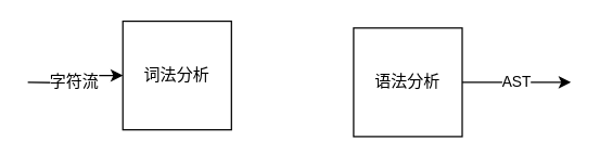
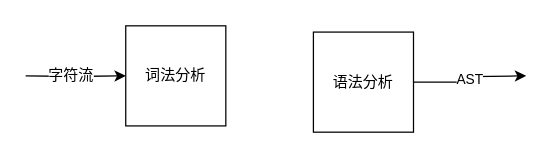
  <mxCell id="0" />
  <mxCell id="1" parent="0" />
  <mxCell id="2" value="" style="edgeStyle=orthogonalEdgeStyle;rounded=0;orthogonalLoop=1;jettySize=auto;html=1;" parent="1" target="4" edge="1"><mxGeometry relative="1" as="geometry"><mxPoint x="20" y="60" as="sourcePoint" /></mxGeometry></mxCell>
  <mxCell id="3" value="字符流" style="text;html=1;align=center;verticalAlign=middle;resizable=0;points=[];;labelBackgroundColor=#ffffff;" parent="2" vertex="1" connectable="0"><mxGeometry x="-0.125" y="1" relative="1" as="geometry"><mxPoint as="offset" /></mxGeometry></mxCell>
- <mxCell id="4" value="词法分析" style="whiteSpace=wrap;html=1;aspect=fixed;" parent="1" vertex="1"><mxGeometry x="90" y="15" width="80" height="80" as="geometry" /></mxCell>
+ <mxCell id="4" value="词法分析" style="whiteSpace=wrap;html=1;aspect=fixed;" parent="1" vertex="1"><mxGeometry x="100" y="20" width="80" height="80" as="geometry" /></mxCell>
  <mxCell id="5" value="AST" style="edgeStyle=orthogonalEdgeStyle;rounded=0;orthogonalLoop=1;jettySize=auto;html=1;" parent="1" source="6" edge="1"><mxGeometry relative="1" as="geometry"><mxPoint x="420" y="60" as="targetPoint" /></mxGeometry></mxCell>
- <mxCell id="6" value="语法分析" style="whiteSpace=wrap;html=1;aspect=fixed;" parent="1" vertex="1"><mxGeometry x="260" y="20" width="80" height="80" as="geometry" /></mxCell>
+ <mxCell id="6" value="语法分析" style="whiteSpace=wrap;html=1;aspect=fixed;" parent="1" vertex="1"><mxGeometry x="250" y="25" width="80" height="80" as="geometry" /></mxCell>
